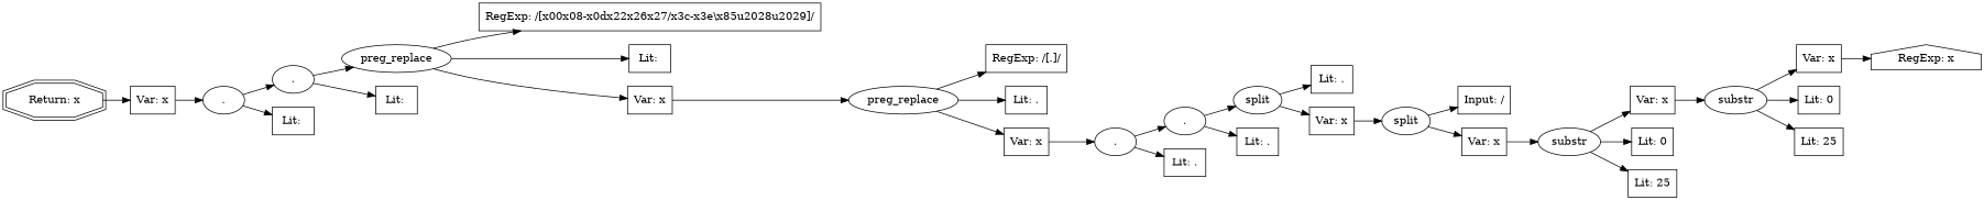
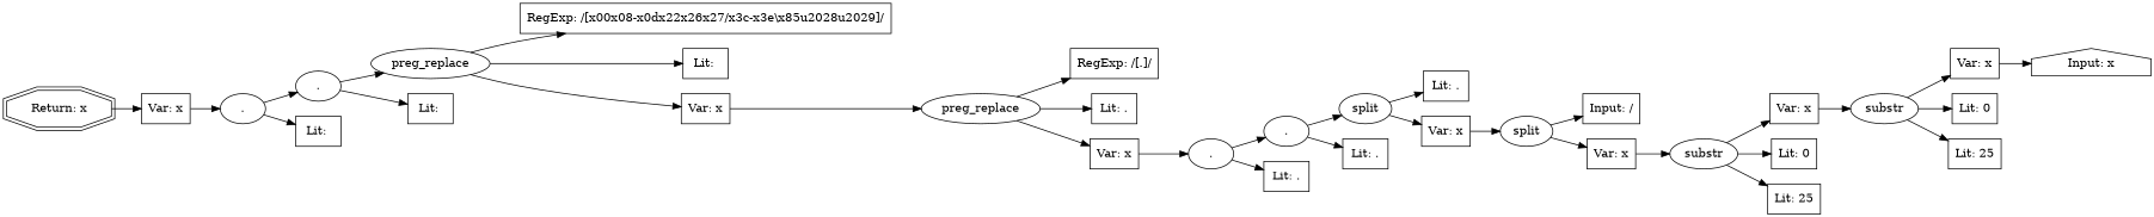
  digraph {
    rankdir=LR
    node [shape=box]
-   n1 [label="RegExp: x" shape=house]
+   n1 [label="Input: x" shape=house]
    n2 [label=substr shape=ellipse]
    n3 [label="Var: x"]
    n4 [label="Lit: 0"]
    n5 [label="Lit: 25"]
    n6 [label=substr shape=ellipse]
    n7 [label="Var: x"]
    n8 [label="Lit: 0"]
    n9 [label="Lit: 25"]
    n10 [label=split shape=ellipse]
    n11 [label="Input: /"]
    n12 [label="Var: x"]
    n13 [label=split shape=ellipse]
    n14 [label="Lit: ."]
    n15 [label="Var: x"]
    n16 [label="." shape=ellipse]
    n17 [label="Lit: ."]
    n18 [label="." shape=ellipse]
    n19 [label="Lit: ."]
    n20 [label=preg_replace shape=ellipse]
    n21 [label="RegExp: /[.]/"]
    n22 [label="Lit: ."]
    n23 [label="Var: x"]
    n24 [label=preg_replace shape=ellipse]
    n25 [label="RegExp: /[\x00\x08-\x0d\x22\x26\x27\/\x3c-\x3e\\\x85\u2028\u2029]/"]
    n26 [label="Lit: "]
    n27 [label="Var: x"]
    n28 [label="." shape=ellipse]
    n29 [label="Lit: "]
    n30 [label="." shape=ellipse]
    n31 [label="Lit: "]
    n32 [label="Var: x"]
    n33 [label="Return: x" shape=doubleoctagon]
    n2 -> n3
    n2 -> n4
    n2 -> n5
    n3 -> n1
    n6 -> n7
    n6 -> n8
    n6 -> n9
    n7 -> n2
    n10 -> n11
    n10 -> n12
    n12 -> n6
    n13 -> n14
    n13 -> n15
    n15 -> n10
    n16 -> n13
    n16 -> n17
    n18 -> n16
    n18 -> n19
    n20 -> n21
    n20 -> n22
    n20 -> n23
    n23 -> n18
    n24 -> n25
    n24 -> n26
    n24 -> n27
    n27 -> n20
    n28 -> n24
    n28 -> n29
    n30 -> n28
    n30 -> n31
    n32 -> n30
    n33 -> n32
  }
